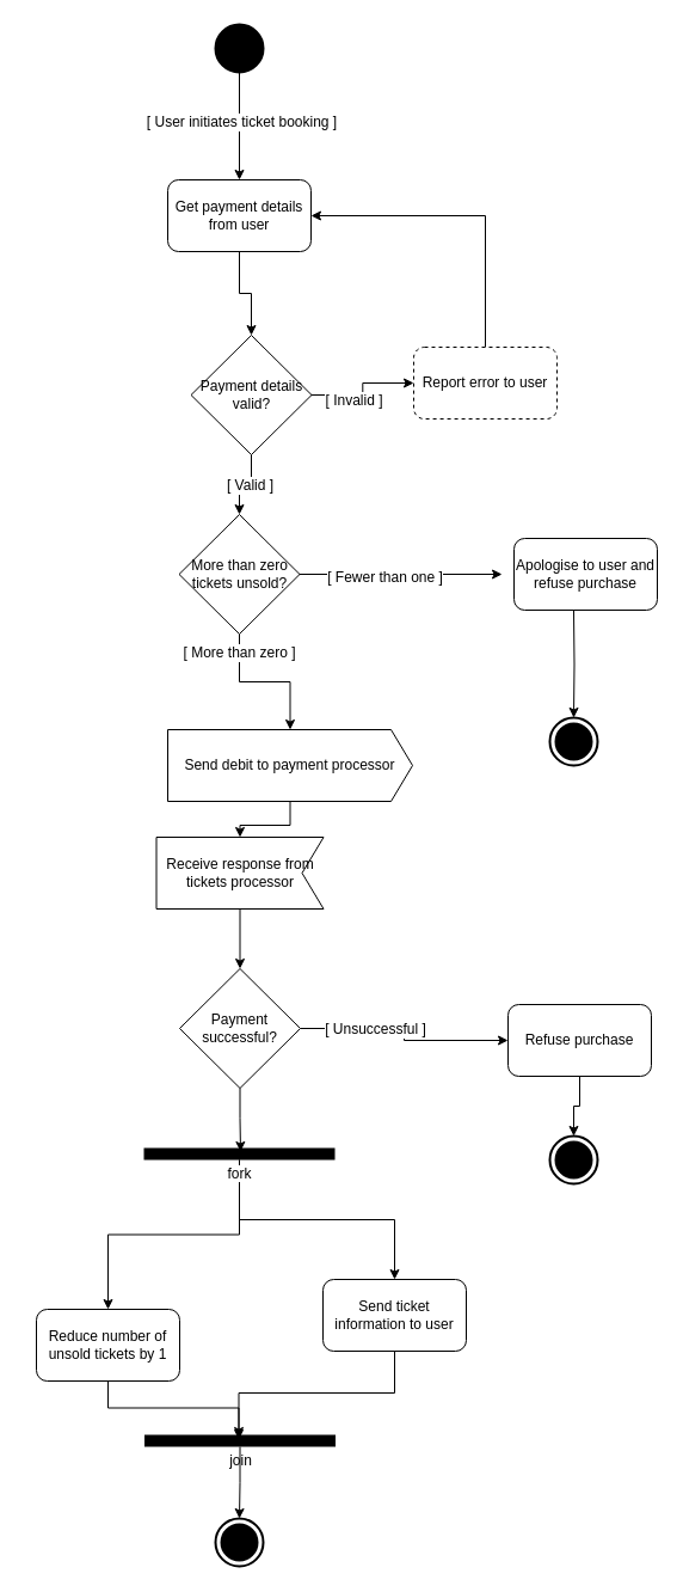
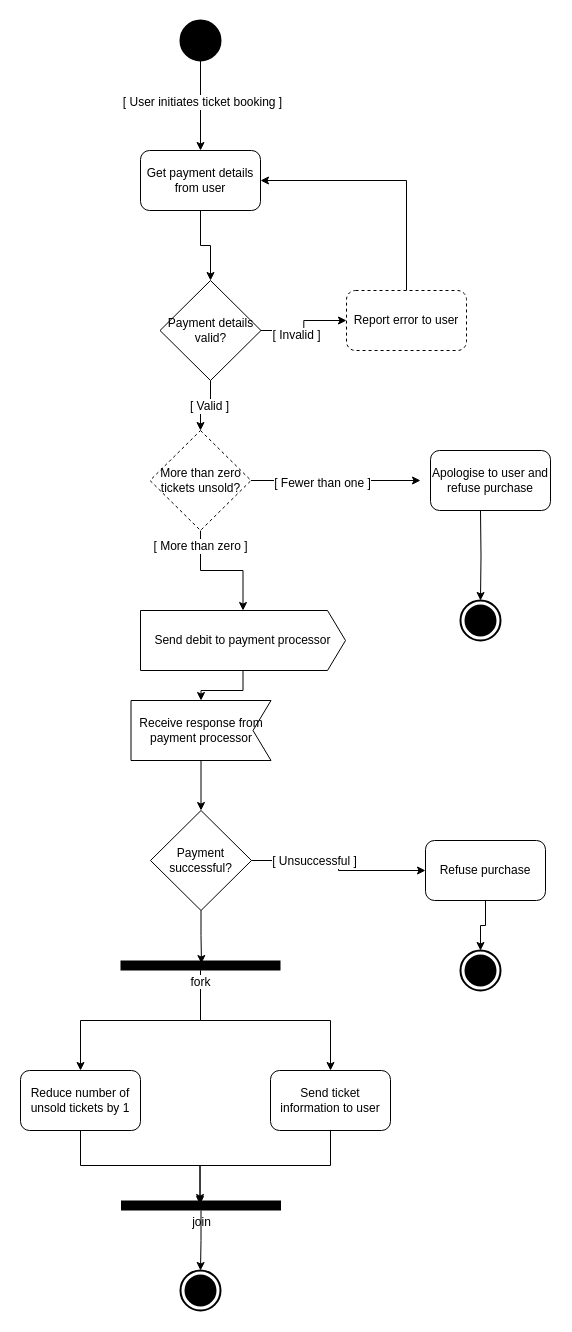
  <mxCell id="0" />
  <mxCell id="1" parent="0" />
  <mxCell id="2" style="edgeStyle=orthogonalEdgeStyle;rounded=0;orthogonalLoop=1;jettySize=auto;html=1;" parent="1" source="4" target="13" edge="1"><mxGeometry relative="1" as="geometry" /></mxCell>
  <mxCell id="3" value="&lt;font style=&quot;font-size: 12px;&quot;&gt;[ User initiates ticket booking ]&lt;/font&gt;" style="edgeLabel;html=1;align=center;verticalAlign=middle;resizable=0;points=[];" parent="2" vertex="1" connectable="0"><mxGeometry x="-0.089" y="1" relative="1" as="geometry"><mxPoint as="offset" /></mxGeometry></mxCell>
  <mxCell id="4" value="" style="shape=ellipse;html=1;fillColor=#000000;strokeWidth=2;verticalLabelPosition=bottom;verticalAlignment=top;perimeter=ellipsePerimeter;" parent="1" vertex="1"><mxGeometry x="180" y="20" width="40" height="40" as="geometry" /></mxCell>
  <mxCell id="5" style="edgeStyle=orthogonalEdgeStyle;rounded=0;orthogonalLoop=1;jettySize=auto;html=1;entryX=0.5;entryY=0;entryDx=0;entryDy=0;" parent="1" source="7" target="8" edge="1"><mxGeometry relative="1" as="geometry"><mxPoint x="120" y="1070" as="targetPoint" /></mxGeometry></mxCell>
  <mxCell id="6" style="edgeStyle=orthogonalEdgeStyle;rounded=0;orthogonalLoop=1;jettySize=auto;html=1;entryX=0.5;entryY=0;entryDx=0;entryDy=0;" parent="1" source="7" target="36" edge="1"><mxGeometry relative="1" as="geometry" /></mxCell>
  <mxCell id="7" value="fork" style="line;strokeWidth=10;html=1;" parent="1" vertex="1"><mxGeometry x="120" y="960" width="160" height="10" as="geometry" /></mxCell>
- <mxCell id="8" value="Reduce number of unsold tickets by 1" style="rounded=1;whiteSpace=wrap;html=1;strokeWidth=1;" parent="1" vertex="1"><mxGeometry x="30" y="1095" width="120" height="60" as="geometry" /></mxCell>
+ <mxCell id="8" value="Reduce number of unsold tickets by 1" style="rounded=1;whiteSpace=wrap;html=1;strokeWidth=1;" parent="1" vertex="1"><mxGeometry x="20" y="1070" width="120" height="60" as="geometry" /></mxCell>
  <mxCell id="9" style="edgeStyle=orthogonalEdgeStyle;rounded=0;orthogonalLoop=1;jettySize=auto;html=1;entryX=0.5;entryY=0;entryDx=0;entryDy=0;" parent="1" source="10" target="23" edge="1"><mxGeometry relative="1" as="geometry" /></mxCell>
- <mxCell id="10" value="Receive response from tickets processor" style="shape=mxgraph.sysml.accEvent;flipH=1;whiteSpace=wrap;align=center;html=1;" parent="1" vertex="1"><mxGeometry x="130.5" y="700" width="140" height="60" as="geometry" /></mxCell>
+ <mxCell id="10" value="Receive response from payment processor" style="shape=mxgraph.sysml.accEvent;flipH=1;whiteSpace=wrap;align=center;html=1;" parent="1" vertex="1"><mxGeometry x="130.5" y="700" width="140" height="60" as="geometry" /></mxCell>
  <mxCell id="11" value="Send debit to payment processor" style="shape=mxgraph.sysml.sendSigAct;whiteSpace=wrap;align=center;html=1;" parent="1" vertex="1"><mxGeometry x="140" y="610" width="205" height="60" as="geometry" /></mxCell>
  <mxCell id="12" style="edgeStyle=orthogonalEdgeStyle;rounded=0;orthogonalLoop=1;jettySize=auto;html=1;entryX=0.5;entryY=0;entryDx=0;entryDy=0;" parent="1" source="13" target="16" edge="1"><mxGeometry relative="1" as="geometry" /></mxCell>
  <mxCell id="13" value="Get payment details from user" style="rounded=1;whiteSpace=wrap;html=1;strokeWidth=1;" parent="1" vertex="1"><mxGeometry x="140" y="150" width="120" height="60" as="geometry" /></mxCell>
  <mxCell id="14" style="edgeStyle=orthogonalEdgeStyle;rounded=0;orthogonalLoop=1;jettySize=auto;html=1;entryX=0;entryY=0.5;entryDx=0;entryDy=0;" parent="1" source="16" target="18" edge="1"><mxGeometry relative="1" as="geometry"><mxPoint x="356" y="310" as="targetPoint" /></mxGeometry></mxCell>
  <mxCell id="15" value="&lt;font style=&quot;font-size: 12px;&quot;&gt;[ Invalid ]&lt;br&gt;&lt;/font&gt;" style="edgeLabel;html=1;align=center;verticalAlign=middle;resizable=0;points=[];" parent="14" vertex="1" connectable="0"><mxGeometry x="-0.264" y="-4" relative="1" as="geometry"><mxPoint as="offset" /></mxGeometry></mxCell>
  <mxCell id="16" value="Payment details valid?" style="rhombus;whiteSpace=wrap;html=1;" parent="1" vertex="1"><mxGeometry x="159.5" y="280" width="101" height="100" as="geometry" /></mxCell>
  <mxCell id="17" style="edgeStyle=orthogonalEdgeStyle;rounded=0;orthogonalLoop=1;jettySize=auto;html=1;entryX=1;entryY=0.5;entryDx=0;entryDy=0;" parent="1" source="18" target="13" edge="1"><mxGeometry relative="1" as="geometry"><Array as="points"><mxPoint x="406" y="180" /></Array></mxGeometry></mxCell>
  <mxCell id="18" value="Report error to user" style="rounded=1;whiteSpace=wrap;html=1;strokeWidth=1;dashed=1;" parent="1" vertex="1"><mxGeometry x="346" y="290" width="120" height="60" as="geometry" /></mxCell>
  <mxCell id="19" style="edgeStyle=orthogonalEdgeStyle;rounded=0;orthogonalLoop=1;jettySize=auto;html=1;entryX=0.5;entryY=0;entryDx=0;entryDy=0;" parent="1" source="16" target="31" edge="1"><mxGeometry relative="1" as="geometry"><mxPoint x="200" y="420" as="targetPoint" /></mxGeometry></mxCell>
  <mxCell id="20" value="&lt;font style=&quot;font-size: 12px;&quot;&gt;[ Valid ]&lt;br&gt;&lt;/font&gt;" style="edgeLabel;html=1;align=center;verticalAlign=middle;resizable=0;points=[];" parent="19" vertex="1" connectable="0"><mxGeometry x="-0.085" relative="1" as="geometry"><mxPoint as="offset" /></mxGeometry></mxCell>
  <mxCell id="21" style="edgeStyle=orthogonalEdgeStyle;rounded=0;orthogonalLoop=1;jettySize=auto;html=1;entryX=0;entryY=0.5;entryDx=0;entryDy=0;" parent="1" source="23" target="25" edge="1"><mxGeometry relative="1" as="geometry"><mxPoint x="870" y="790" as="targetPoint" /></mxGeometry></mxCell>
  <mxCell id="22" value="&lt;font style=&quot;font-size: 12px;&quot;&gt;[ Unsuccessful ]&lt;br&gt;&lt;/font&gt;" style="edgeLabel;html=1;align=center;verticalAlign=middle;resizable=0;points=[];" parent="21" vertex="1" connectable="0"><mxGeometry x="-0.33" relative="1" as="geometry"><mxPoint as="offset" /></mxGeometry></mxCell>
  <mxCell id="23" value="Payment successful?" style="rhombus;whiteSpace=wrap;html=1;" parent="1" vertex="1"><mxGeometry x="150" y="810" width="101" height="100" as="geometry" /></mxCell>
  <mxCell id="24" style="edgeStyle=orthogonalEdgeStyle;rounded=0;orthogonalLoop=1;jettySize=auto;html=1;entryX=0.5;entryY=0;entryDx=0;entryDy=0;entryPerimeter=0;" parent="1" source="25" target="26" edge="1"><mxGeometry relative="1" as="geometry"><mxPoint x="970" y="950" as="targetPoint" /></mxGeometry></mxCell>
  <mxCell id="25" value="Refuse purchase" style="rounded=1;whiteSpace=wrap;html=1;strokeWidth=1;" parent="1" vertex="1"><mxGeometry x="425" y="840" width="120" height="60" as="geometry" /></mxCell>
  <mxCell id="26" value="" style="html=1;shape=mxgraph.sysml.actFinal;strokeWidth=2;verticalLabelPosition=bottom;verticalAlignment=top;" parent="1" vertex="1"><mxGeometry x="460" y="950" width="40" height="40" as="geometry" /></mxCell>
  <mxCell id="27" style="edgeStyle=orthogonalEdgeStyle;rounded=0;orthogonalLoop=1;jettySize=auto;html=1;entryX=0;entryY=0.5;entryDx=0;entryDy=0;entryPerimeter=0;" parent="1" source="31" edge="1"><mxGeometry relative="1" as="geometry"><mxPoint x="420" y="480" as="targetPoint" /></mxGeometry></mxCell>
  <mxCell id="28" value="[ Fewer than one ]" style="edgeLabel;html=1;align=center;verticalAlign=middle;resizable=0;points=[];fontSize=12;" parent="27" vertex="1" connectable="0"><mxGeometry x="-0.159" y="-2" relative="1" as="geometry"><mxPoint as="offset" /></mxGeometry></mxCell>
  <mxCell id="29" style="edgeStyle=orthogonalEdgeStyle;rounded=0;orthogonalLoop=1;jettySize=auto;html=1;entryX=0.5;entryY=0;entryDx=0;entryDy=0;entryPerimeter=0;" parent="1" source="31" target="11" edge="1"><mxGeometry relative="1" as="geometry"><mxPoint x="200" y="590" as="targetPoint" /></mxGeometry></mxCell>
  <mxCell id="30" value="&lt;font style=&quot;font-size: 12px;&quot;&gt;[ More than zero ]&lt;br&gt;&lt;/font&gt;" style="edgeLabel;html=1;align=center;verticalAlign=middle;resizable=0;points=[];" parent="29" vertex="1" connectable="0"><mxGeometry x="-0.761" y="-1" relative="1" as="geometry"><mxPoint as="offset" /></mxGeometry></mxCell>
- <mxCell id="31" value="More than zero tickets unsold?" style="rhombus;whiteSpace=wrap;html=1;" parent="1" vertex="1"><mxGeometry x="149.5" y="430" width="101" height="100" as="geometry" /></mxCell>
+ <mxCell id="31" value="More than zero tickets unsold?" style="rhombus;whiteSpace=wrap;html=1;dashed=1;" parent="1" vertex="1"><mxGeometry x="149.5" y="430" width="101" height="100" as="geometry" /></mxCell>
  <mxCell id="32" value="Apologise to user and refuse purchase" style="rounded=1;whiteSpace=wrap;html=1;strokeWidth=1;" parent="1" vertex="1"><mxGeometry x="430" y="450" width="120" height="60" as="geometry" /></mxCell>
  <mxCell id="33" value="" style="html=1;shape=mxgraph.sysml.actFinal;strokeWidth=2;verticalLabelPosition=bottom;verticalAlignment=top;" parent="1" vertex="1"><mxGeometry x="460" y="600" width="40" height="40" as="geometry" /></mxCell>
  <mxCell id="34" style="edgeStyle=orthogonalEdgeStyle;rounded=0;orthogonalLoop=1;jettySize=auto;html=1;entryX=0.5;entryY=0;entryDx=0;entryDy=0;entryPerimeter=0;" parent="1" target="33" edge="1"><mxGeometry relative="1" as="geometry"><mxPoint x="480" y="510" as="sourcePoint" /></mxGeometry></mxCell>
  <mxCell id="35" style="edgeStyle=orthogonalEdgeStyle;rounded=0;orthogonalLoop=1;jettySize=auto;html=1;entryX=0.494;entryY=0.2;entryDx=0;entryDy=0;entryPerimeter=0;" parent="1" source="36" target="37" edge="1"><mxGeometry relative="1" as="geometry"><mxPoint x="220" y="1190" as="targetPoint" /></mxGeometry></mxCell>
  <mxCell id="36" value="Send ticket information to user" style="rounded=1;whiteSpace=wrap;html=1;strokeWidth=1;" parent="1" vertex="1"><mxGeometry x="270" y="1070" width="120" height="60" as="geometry" /></mxCell>
  <mxCell id="37" value="join" style="line;strokeWidth=10;html=1;" parent="1" vertex="1"><mxGeometry x="120.5" y="1200" width="160" height="10" as="geometry" /></mxCell>
  <mxCell id="38" value="" style="html=1;shape=mxgraph.sysml.actFinal;strokeWidth=2;verticalLabelPosition=bottom;verticalAlignment=top;" parent="1" vertex="1"><mxGeometry x="180" y="1270" width="40" height="40" as="geometry" /></mxCell>
  <mxCell id="39" style="edgeStyle=orthogonalEdgeStyle;rounded=0;orthogonalLoop=1;jettySize=auto;html=1;entryX=0.5;entryY=0;entryDx=0;entryDy=0;entryPerimeter=0;" parent="1" source="37" target="38" edge="1"><mxGeometry relative="1" as="geometry" /></mxCell>
  <mxCell id="40" style="edgeStyle=orthogonalEdgeStyle;rounded=0;orthogonalLoop=1;jettySize=auto;html=1;entryX=0.506;entryY=0.3;entryDx=0;entryDy=0;entryPerimeter=0;" edge="1" parent="1" source="23" target="7"><mxGeometry relative="1" as="geometry" /></mxCell>
  <mxCell id="41" style="edgeStyle=orthogonalEdgeStyle;rounded=0;orthogonalLoop=1;jettySize=auto;html=1;entryX=0.494;entryY=0.4;entryDx=0;entryDy=0;entryPerimeter=0;" edge="1" parent="1" source="8" target="37"><mxGeometry relative="1" as="geometry" /></mxCell>
  <mxCell id="42" style="edgeStyle=orthogonalEdgeStyle;rounded=0;orthogonalLoop=1;jettySize=auto;html=1;entryX=0.5;entryY=0;entryDx=0;entryDy=0;entryPerimeter=0;" edge="1" parent="1" source="11" target="10"><mxGeometry relative="1" as="geometry" /></mxCell>
